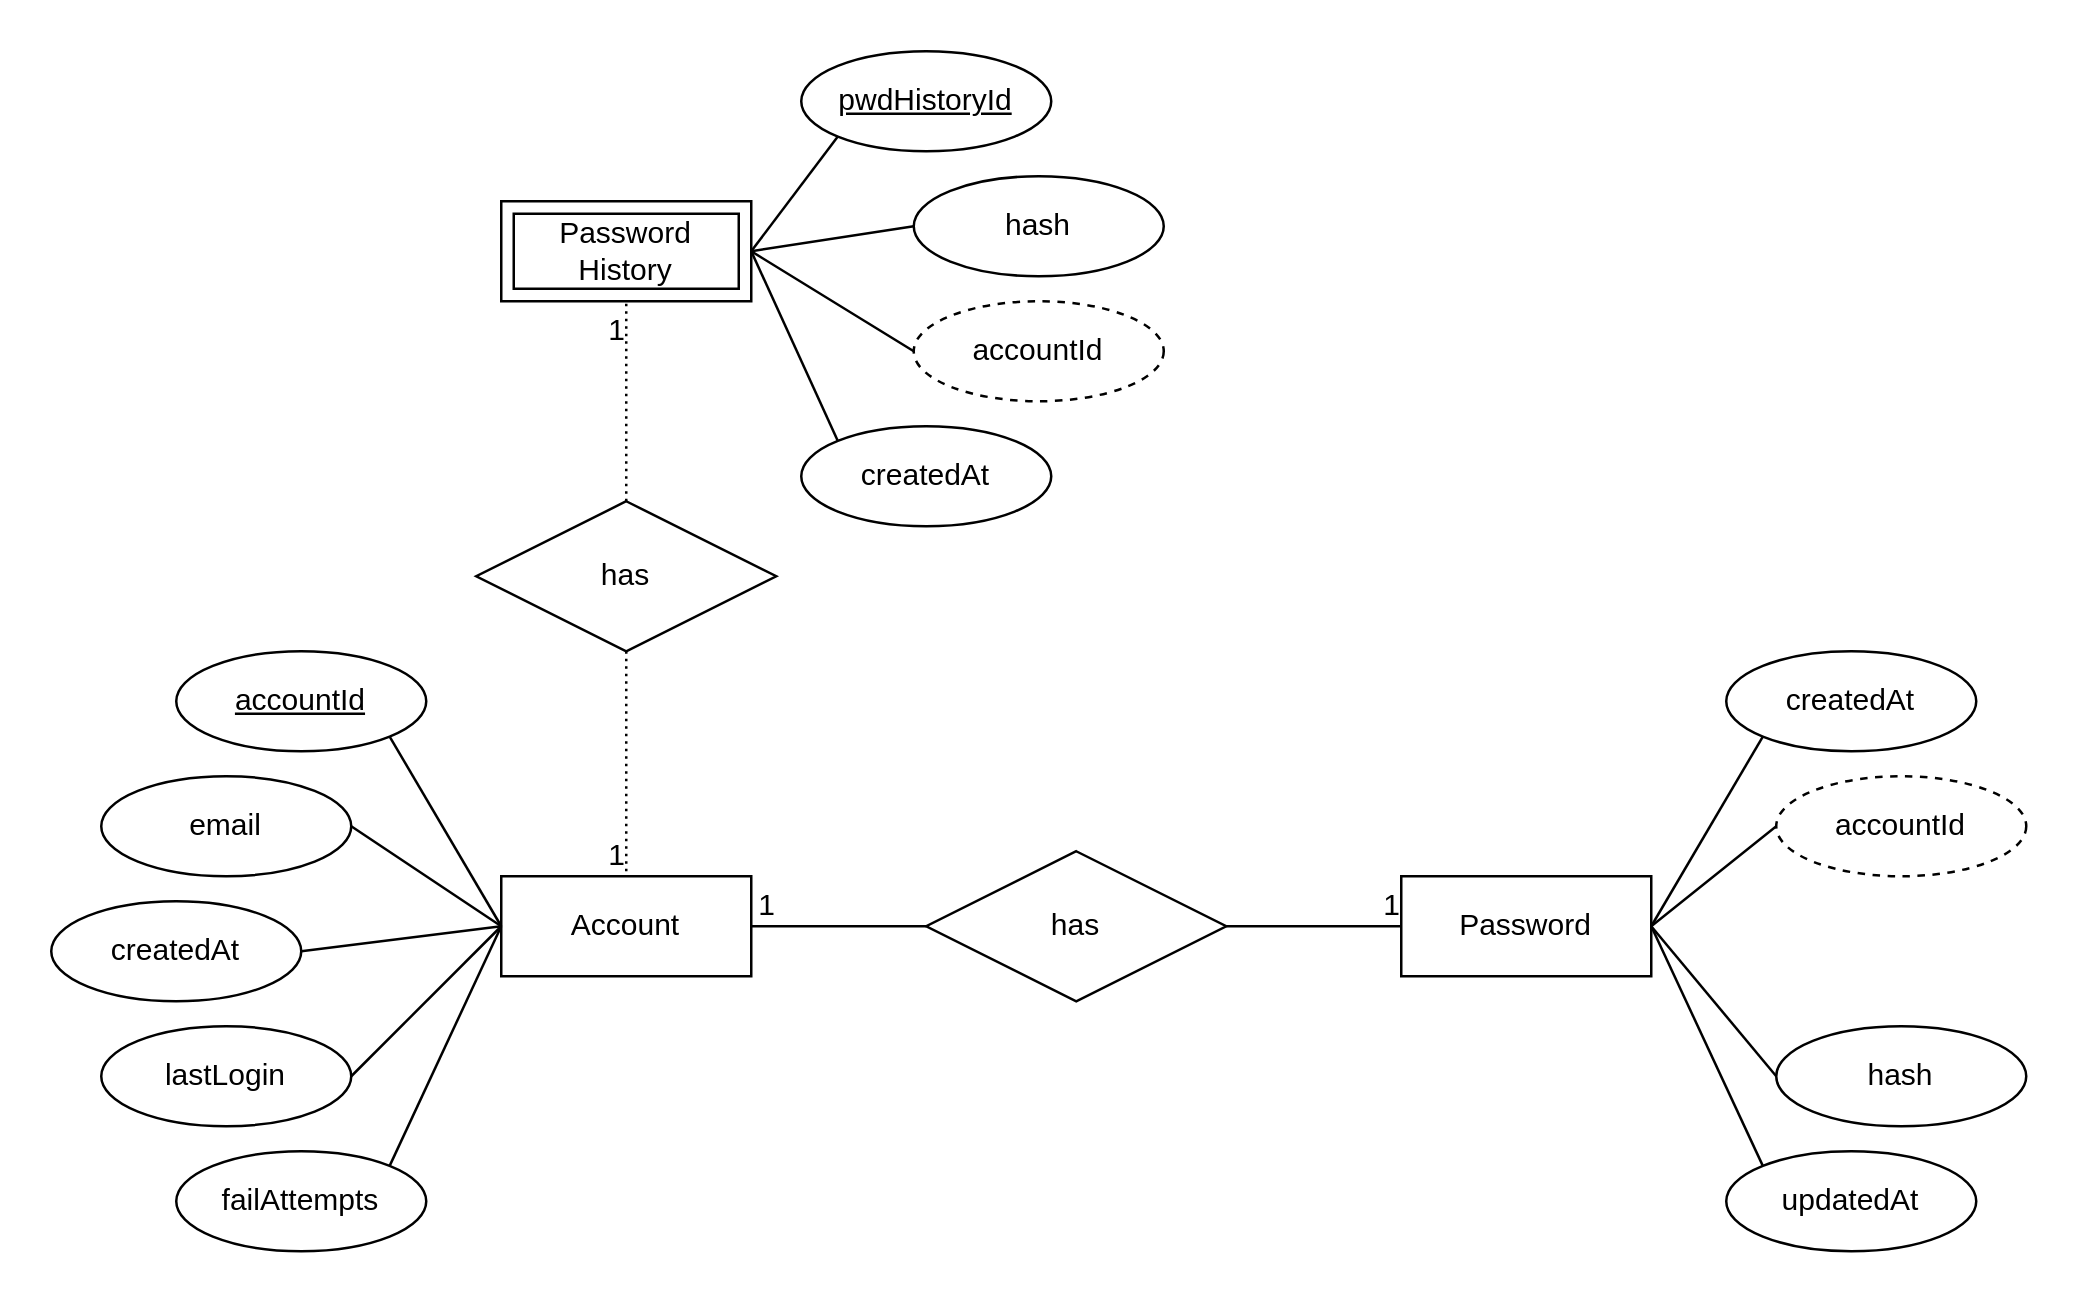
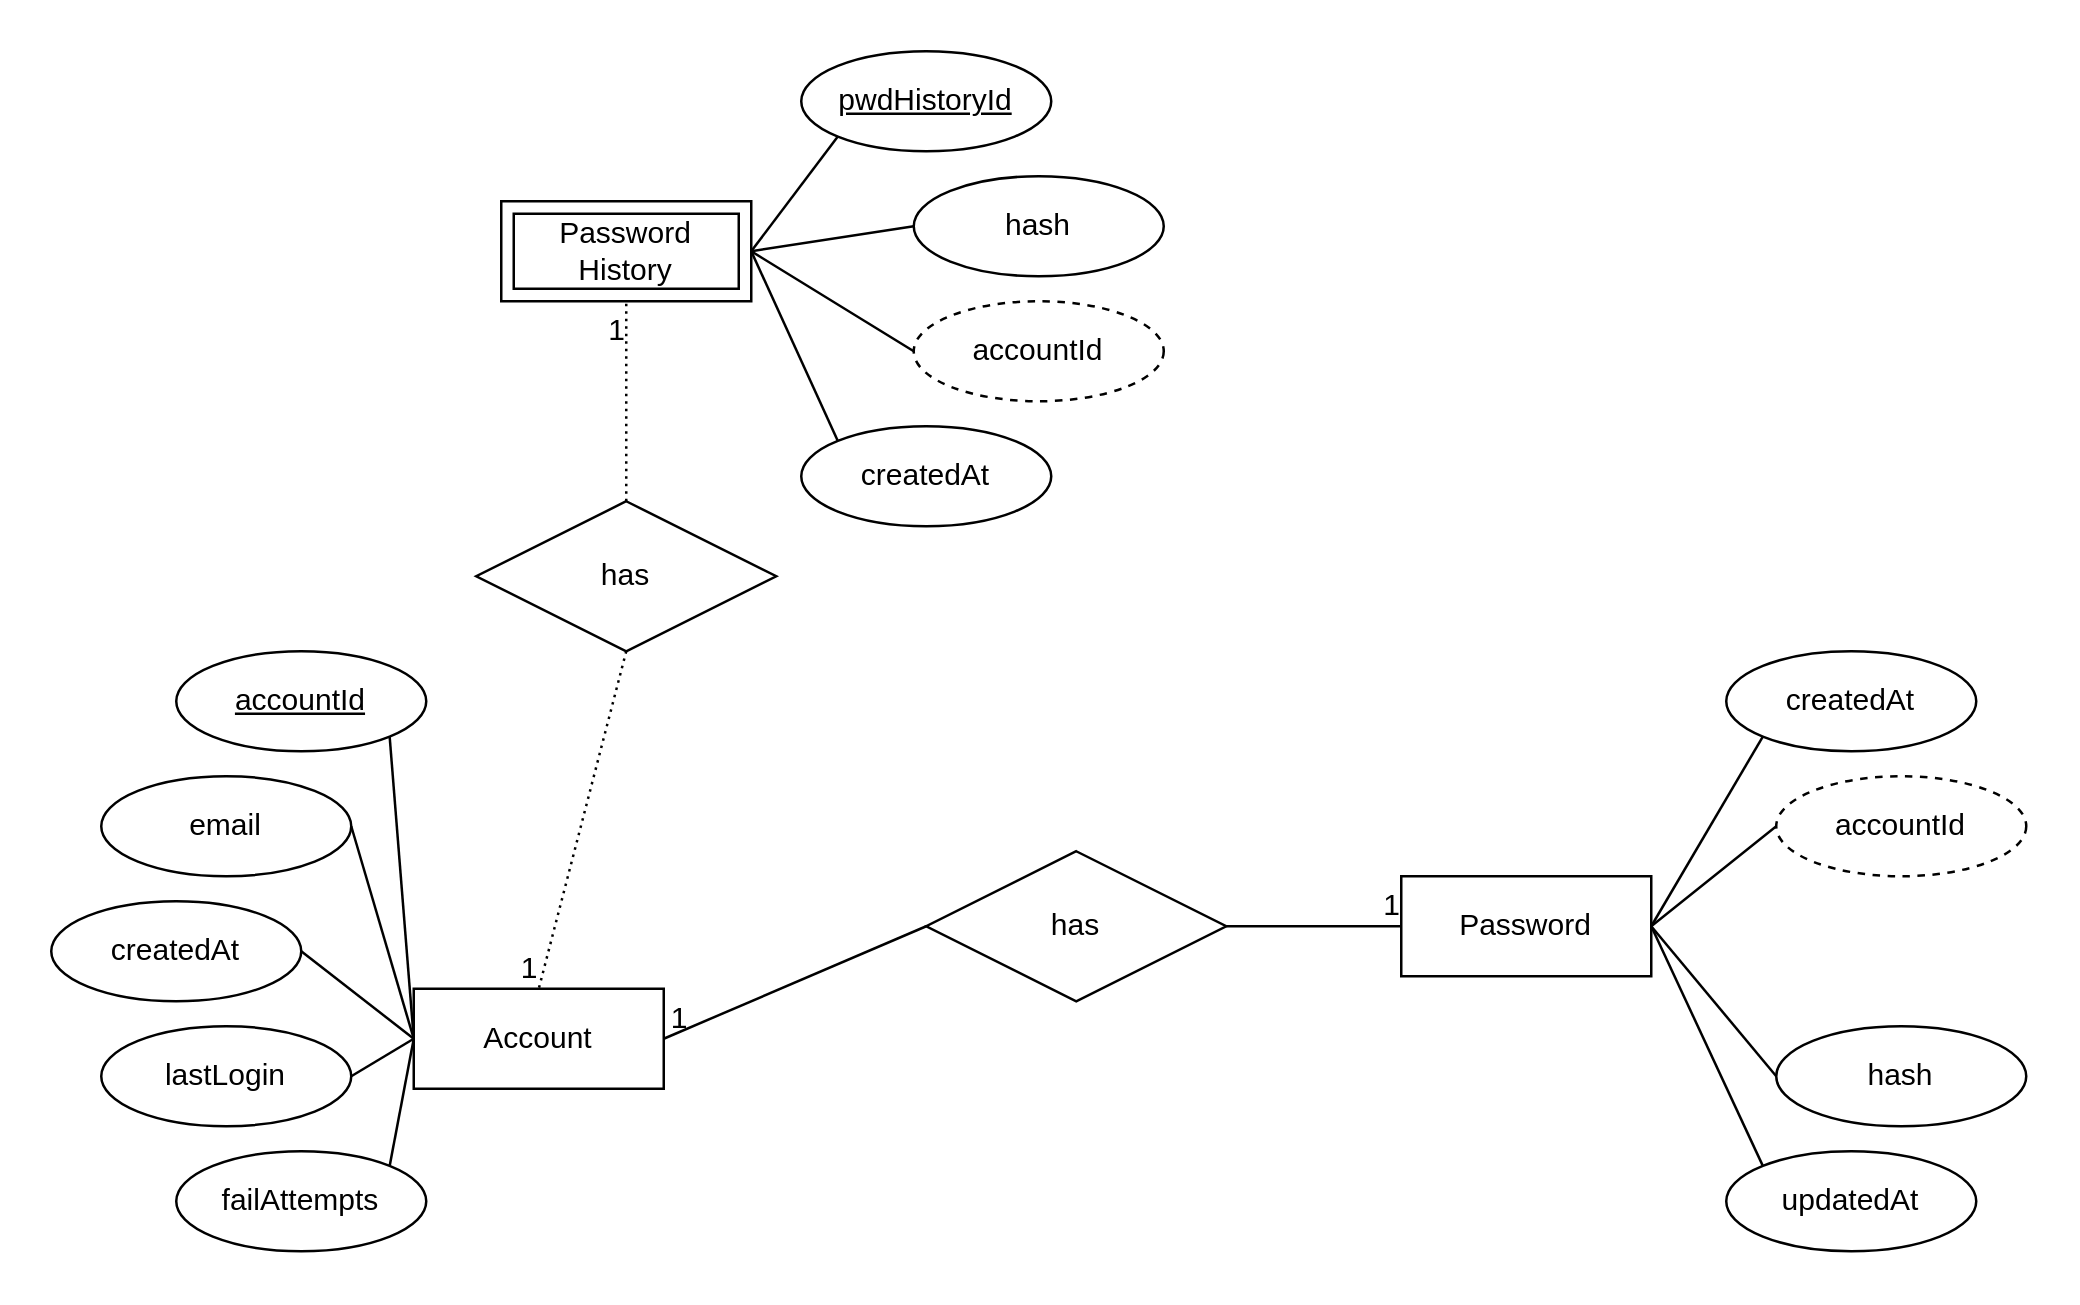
  <mxCell id="0" />
  <mxCell id="1" parent="0" />
- <mxCell id="2" value="Account" style="whiteSpace=wrap;html=1;align=center;" vertex="1" parent="1"><mxGeometry x="200" y="350" width="100" height="40" as="geometry" /></mxCell>
+ <mxCell id="2" value="Account" style="whiteSpace=wrap;html=1;align=center;" vertex="1" parent="1"><mxGeometry x="165" y="395" width="100" height="40" as="geometry" /></mxCell>
  <mxCell id="3" value="accountId" style="ellipse;whiteSpace=wrap;html=1;align=center;fontStyle=4;" vertex="1" parent="1"><mxGeometry x="70" y="260" width="100" height="40" as="geometry" /></mxCell>
  <mxCell id="4" value="createdAt" style="ellipse;whiteSpace=wrap;html=1;align=center;" vertex="1" parent="1"><mxGeometry x="20" y="360" width="100" height="40" as="geometry" /></mxCell>
  <mxCell id="5" value="email" style="ellipse;whiteSpace=wrap;html=1;align=center;" vertex="1" parent="1"><mxGeometry x="40" y="310" width="100" height="40" as="geometry" /></mxCell>
  <mxCell id="6" value="lastLogin" style="ellipse;whiteSpace=wrap;html=1;align=center;" vertex="1" parent="1"><mxGeometry x="40" y="410" width="100" height="40" as="geometry" /></mxCell>
  <mxCell id="7" value="failAttempts" style="ellipse;whiteSpace=wrap;html=1;align=center;" vertex="1" parent="1"><mxGeometry x="70" y="460" width="100" height="40" as="geometry" /></mxCell>
  <mxCell id="8" value="" style="endArrow=none;html=1;rounded=0;exitX=0;exitY=0.5;exitDx=0;exitDy=0;entryX=1;entryY=1;entryDx=0;entryDy=0;" edge="1" parent="1" source="2" target="3"><mxGeometry relative="1" as="geometry"><mxPoint x="440" y="380" as="sourcePoint" /><mxPoint x="600" y="380" as="targetPoint" /></mxGeometry></mxCell>
  <mxCell id="9" value="" style="endArrow=none;html=1;rounded=0;exitX=0;exitY=0.5;exitDx=0;exitDy=0;entryX=1;entryY=0.5;entryDx=0;entryDy=0;" edge="1" parent="1" source="2" target="5"><mxGeometry relative="1" as="geometry"><mxPoint x="210" y="380" as="sourcePoint" /><mxPoint x="165.355" y="304.142" as="targetPoint" /></mxGeometry></mxCell>
  <mxCell id="10" value="" style="endArrow=none;html=1;rounded=0;exitX=0;exitY=0.5;exitDx=0;exitDy=0;entryX=1;entryY=0.5;entryDx=0;entryDy=0;" edge="1" parent="1" source="2" target="4"><mxGeometry relative="1" as="geometry"><mxPoint x="220" y="390" as="sourcePoint" /><mxPoint x="175.355" y="314.142" as="targetPoint" /></mxGeometry></mxCell>
  <mxCell id="11" value="" style="endArrow=none;html=1;rounded=0;exitX=0;exitY=0.5;exitDx=0;exitDy=0;entryX=1;entryY=0.5;entryDx=0;entryDy=0;" edge="1" parent="1" source="2" target="6"><mxGeometry relative="1" as="geometry"><mxPoint x="230" y="400" as="sourcePoint" /><mxPoint x="185.355" y="324.142" as="targetPoint" /></mxGeometry></mxCell>
  <mxCell id="12" value="" style="endArrow=none;html=1;rounded=0;exitX=0;exitY=0.5;exitDx=0;exitDy=0;entryX=1;entryY=0;entryDx=0;entryDy=0;" edge="1" parent="1" source="2" target="7"><mxGeometry relative="1" as="geometry"><mxPoint x="240" y="410" as="sourcePoint" /><mxPoint x="195.355" y="334.142" as="targetPoint" /></mxGeometry></mxCell>
  <mxCell id="13" value="Password" style="whiteSpace=wrap;html=1;align=center;" vertex="1" parent="1"><mxGeometry x="560" y="350" width="100" height="40" as="geometry" /></mxCell>
  <mxCell id="14" value="hash" style="ellipse;whiteSpace=wrap;html=1;align=center;" vertex="1" parent="1"><mxGeometry x="710" y="410" width="100" height="40" as="geometry" /></mxCell>
  <mxCell id="15" value="createdAt" style="ellipse;whiteSpace=wrap;html=1;align=center;" vertex="1" parent="1"><mxGeometry x="690" y="260" width="100" height="40" as="geometry" /></mxCell>
  <mxCell id="16" value="updatedAt" style="ellipse;whiteSpace=wrap;html=1;align=center;" vertex="1" parent="1"><mxGeometry x="690" y="460" width="100" height="40" as="geometry" /></mxCell>
  <mxCell id="17" value="accountId" style="ellipse;whiteSpace=wrap;html=1;align=center;dashed=1;" vertex="1" parent="1"><mxGeometry x="710" y="310" width="100" height="40" as="geometry" /></mxCell>
  <mxCell id="18" value="" style="endArrow=none;html=1;rounded=0;entryX=0;entryY=1;entryDx=0;entryDy=0;exitX=1;exitY=0.5;exitDx=0;exitDy=0;" edge="1" parent="1" source="13" target="15"><mxGeometry relative="1" as="geometry"><mxPoint x="440" y="380" as="sourcePoint" /><mxPoint x="600" y="380" as="targetPoint" /></mxGeometry></mxCell>
  <mxCell id="19" value="" style="endArrow=none;html=1;rounded=0;entryX=0;entryY=0.5;entryDx=0;entryDy=0;exitX=1;exitY=0.5;exitDx=0;exitDy=0;" edge="1" parent="1" source="13" target="17"><mxGeometry relative="1" as="geometry"><mxPoint x="440" y="380" as="sourcePoint" /><mxPoint x="600" y="380" as="targetPoint" /></mxGeometry></mxCell>
  <mxCell id="20" value="" style="endArrow=none;html=1;rounded=0;entryX=0;entryY=0.5;entryDx=0;entryDy=0;exitX=1;exitY=0.5;exitDx=0;exitDy=0;" edge="1" parent="1" source="13" target="14"><mxGeometry relative="1" as="geometry"><mxPoint x="440" y="380" as="sourcePoint" /><mxPoint x="600" y="380" as="targetPoint" /></mxGeometry></mxCell>
  <mxCell id="21" value="" style="endArrow=none;html=1;rounded=0;entryX=0;entryY=0;entryDx=0;entryDy=0;exitX=1;exitY=0.5;exitDx=0;exitDy=0;" edge="1" parent="1" source="13" target="16"><mxGeometry relative="1" as="geometry"><mxPoint x="440" y="380" as="sourcePoint" /><mxPoint x="600" y="380" as="targetPoint" /></mxGeometry></mxCell>
  <mxCell id="22" value="has" style="shape=rhombus;perimeter=rhombusPerimeter;whiteSpace=wrap;html=1;align=center;" vertex="1" parent="1"><mxGeometry x="370" y="340" width="120" height="60" as="geometry" /></mxCell>
  <mxCell id="23" value="" style="endArrow=none;html=1;rounded=0;entryX=0;entryY=0.5;entryDx=0;entryDy=0;exitX=1;exitY=0.5;exitDx=0;exitDy=0;" edge="1" parent="1" source="22" target="13"><mxGeometry relative="1" as="geometry"><mxPoint x="440" y="380" as="sourcePoint" /><mxPoint x="540" y="380" as="targetPoint" /></mxGeometry></mxCell>
  <mxCell id="24" value="1" style="resizable=0;html=1;align=right;verticalAlign=bottom;" connectable="0" vertex="1" parent="23"><mxGeometry x="1" relative="1" as="geometry" /></mxCell>
  <mxCell id="25" value="" style="endArrow=none;html=1;rounded=0;entryX=1;entryY=0.5;entryDx=0;entryDy=0;exitX=0;exitY=0.5;exitDx=0;exitDy=0;" edge="1" parent="1" source="22" target="2"><mxGeometry relative="1" as="geometry"><mxPoint x="570" y="380" as="sourcePoint" /><mxPoint x="500" y="380" as="targetPoint" /></mxGeometry></mxCell>
  <mxCell id="26" value="1" style="resizable=0;html=1;align=right;verticalAlign=bottom;" connectable="0" vertex="1" parent="25"><mxGeometry x="1" relative="1" as="geometry"><mxPoint x="10" as="offset" /></mxGeometry></mxCell>
  <mxCell id="27" value="Password History" style="shape=ext;margin=3;double=1;whiteSpace=wrap;html=1;align=center;" vertex="1" parent="1"><mxGeometry x="200" y="80" width="100" height="40" as="geometry" /></mxCell>
  <mxCell id="28" value="accountId" style="ellipse;whiteSpace=wrap;html=1;align=center;dashed=1;" vertex="1" parent="1"><mxGeometry x="365" y="120" width="100" height="40" as="geometry" /></mxCell>
  <mxCell id="29" value="pwdHistoryId" style="ellipse;whiteSpace=wrap;html=1;align=center;fontStyle=4;" vertex="1" parent="1"><mxGeometry x="320" y="20" width="100" height="40" as="geometry" /></mxCell>
  <mxCell id="30" value="hash" style="ellipse;whiteSpace=wrap;html=1;align=center;" vertex="1" parent="1"><mxGeometry x="365" y="70" width="100" height="40" as="geometry" /></mxCell>
  <mxCell id="31" value="createdAt" style="ellipse;whiteSpace=wrap;html=1;align=center;" vertex="1" parent="1"><mxGeometry x="320" y="170" width="100" height="40" as="geometry" /></mxCell>
  <mxCell id="32" value="" style="endArrow=none;html=1;rounded=0;exitX=1;exitY=0.5;exitDx=0;exitDy=0;entryX=0;entryY=0;entryDx=0;entryDy=0;" edge="1" parent="1" source="27" target="31"><mxGeometry relative="1" as="geometry"><mxPoint x="240" y="300" as="sourcePoint" /><mxPoint x="280" y="180" as="targetPoint" /></mxGeometry></mxCell>
  <mxCell id="33" value="" style="endArrow=none;html=1;rounded=0;exitX=1;exitY=0.5;exitDx=0;exitDy=0;entryX=0;entryY=0.5;entryDx=0;entryDy=0;" edge="1" parent="1" source="27" target="28"><mxGeometry relative="1" as="geometry"><mxPoint x="240" y="300" as="sourcePoint" /><mxPoint x="400" y="300" as="targetPoint" /></mxGeometry></mxCell>
  <mxCell id="34" value="" style="endArrow=none;html=1;rounded=0;exitX=1;exitY=0.5;exitDx=0;exitDy=0;entryX=0;entryY=0.5;entryDx=0;entryDy=0;" edge="1" parent="1" source="27" target="30"><mxGeometry relative="1" as="geometry"><mxPoint x="240" y="300" as="sourcePoint" /><mxPoint x="400" y="300" as="targetPoint" /></mxGeometry></mxCell>
  <mxCell id="35" value="" style="endArrow=none;html=1;rounded=0;exitX=1;exitY=0.5;exitDx=0;exitDy=0;entryX=0;entryY=1;entryDx=0;entryDy=0;" edge="1" parent="1" source="27" target="29"><mxGeometry relative="1" as="geometry"><mxPoint x="240" y="300" as="sourcePoint" /><mxPoint x="400" y="300" as="targetPoint" /></mxGeometry></mxCell>
  <mxCell id="36" value="has" style="shape=rhombus;perimeter=rhombusPerimeter;whiteSpace=wrap;html=1;align=center;" vertex="1" parent="1"><mxGeometry x="190" y="200" width="120" height="60" as="geometry" /></mxCell>
  <mxCell id="37" value="" style="endArrow=none;html=1;rounded=0;dashed=1;dashPattern=1 2;entryX=0.5;entryY=1;entryDx=0;entryDy=0;exitX=0.5;exitY=0;exitDx=0;exitDy=0;" edge="1" parent="1" source="36" target="27"><mxGeometry relative="1" as="geometry"><mxPoint x="240" y="300" as="sourcePoint" /><mxPoint x="400" y="300" as="targetPoint" /></mxGeometry></mxCell>
  <mxCell id="38" value="1" style="resizable=0;html=1;align=right;verticalAlign=bottom;" connectable="0" vertex="1" parent="37"><mxGeometry x="1" relative="1" as="geometry"><mxPoint y="20" as="offset" /></mxGeometry></mxCell>
  <mxCell id="39" value="" style="endArrow=none;html=1;rounded=0;dashed=1;dashPattern=1 2;entryX=0.5;entryY=0;entryDx=0;entryDy=0;exitX=0.5;exitY=1;exitDx=0;exitDy=0;" edge="1" parent="1" source="36" target="2"><mxGeometry relative="1" as="geometry"><mxPoint x="260" y="130" as="sourcePoint" /><mxPoint x="260" y="210" as="targetPoint" /></mxGeometry></mxCell>
  <mxCell id="40" value="1" style="resizable=0;html=1;align=right;verticalAlign=bottom;" connectable="0" vertex="1" parent="39"><mxGeometry x="1" relative="1" as="geometry" /></mxCell>
